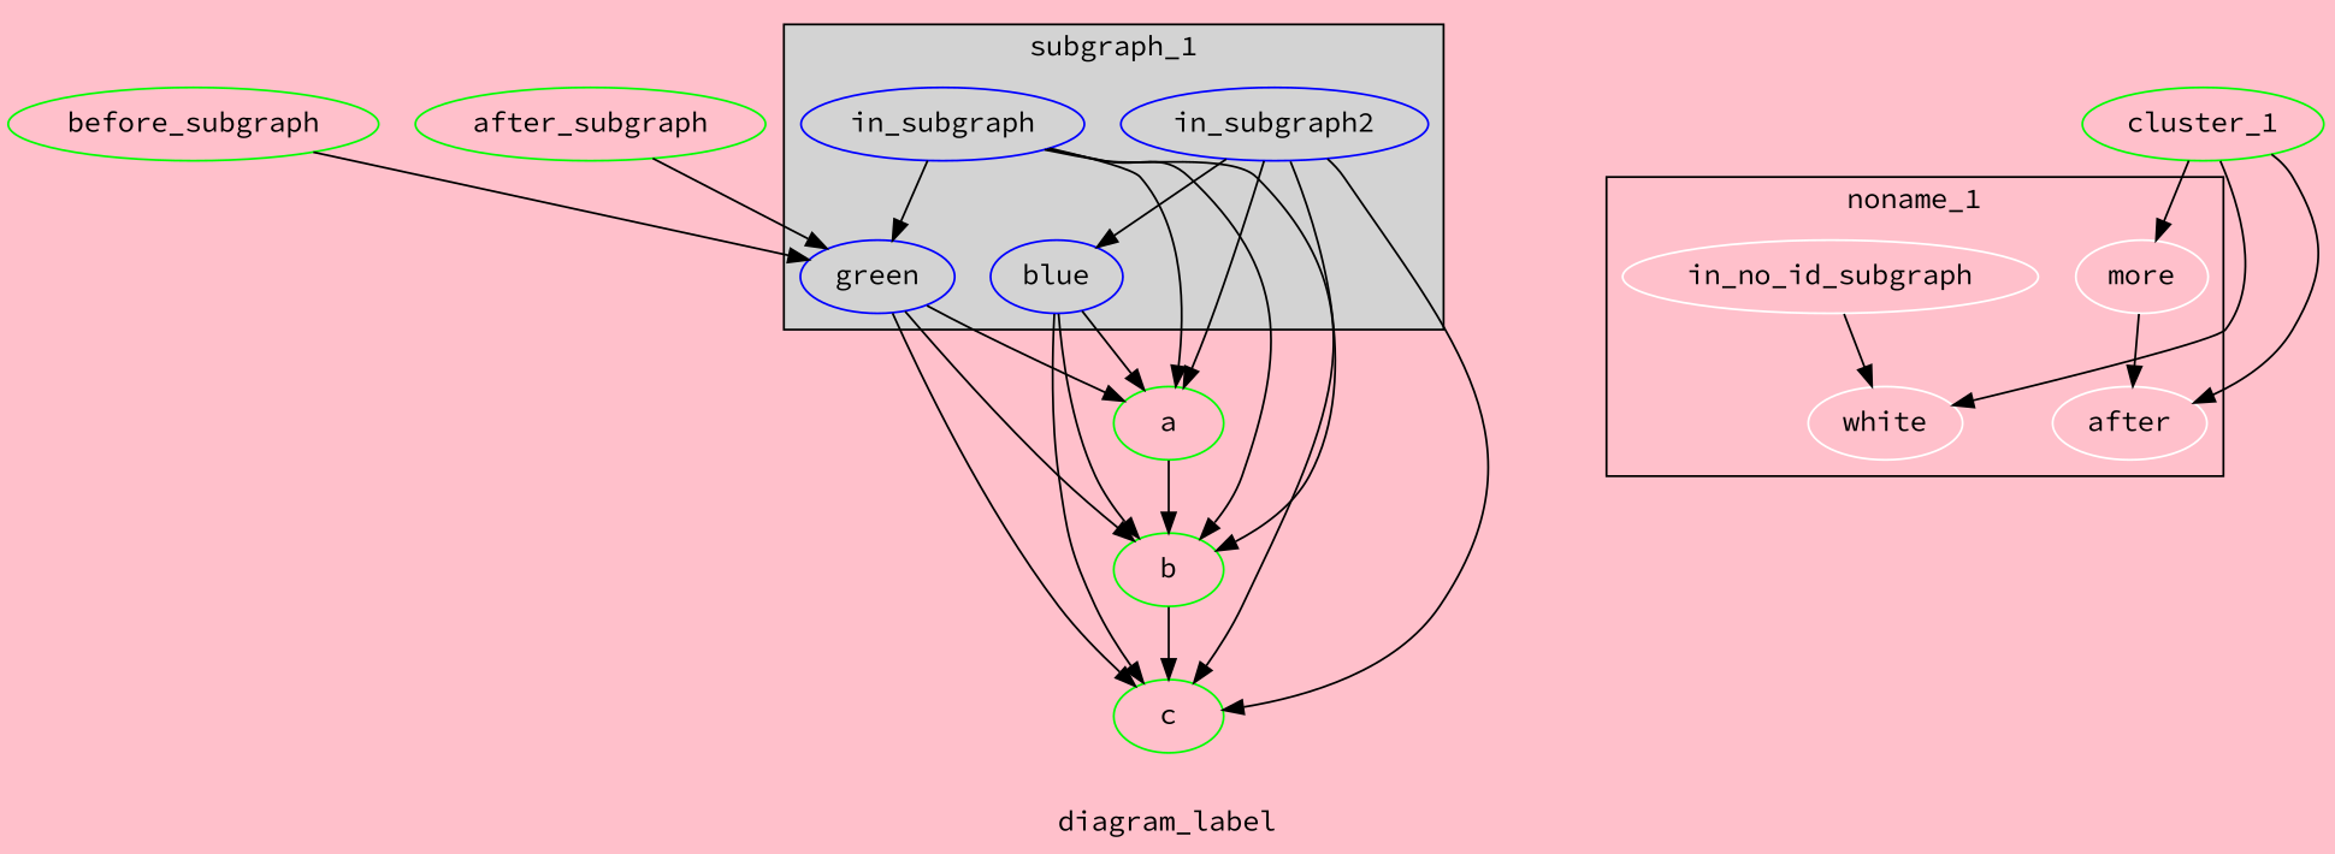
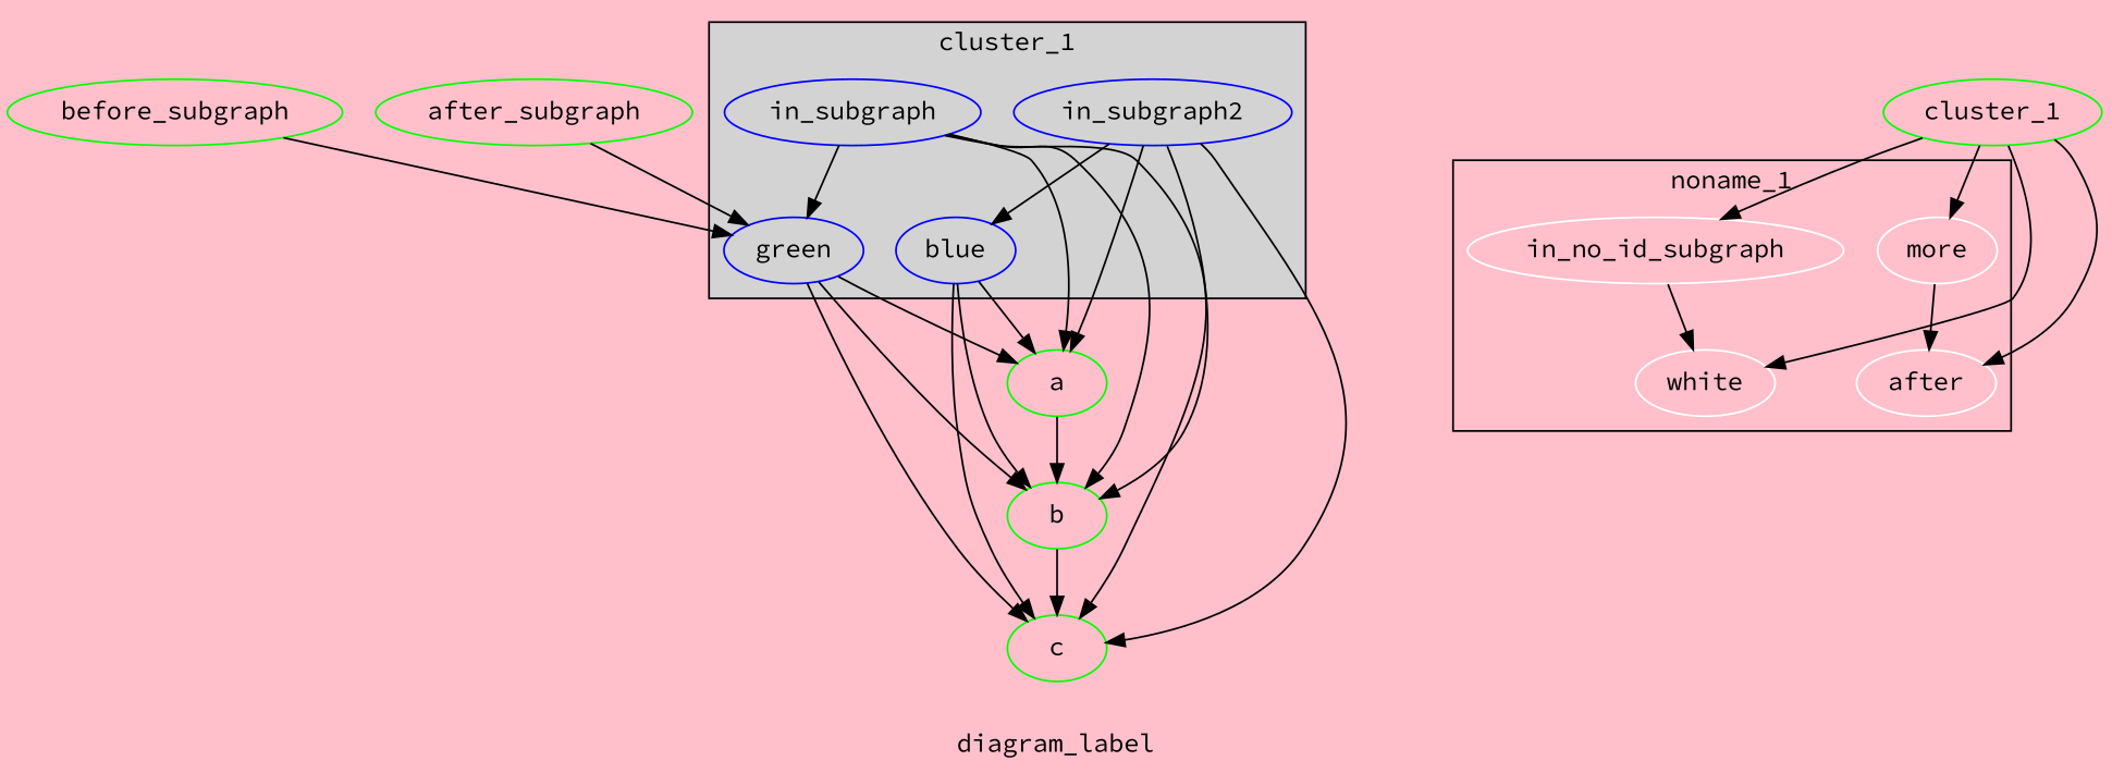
  digraph {
    bgcolor=pink
    fontname="Source Code Pro"
    label=diagram_label
    node [color=green fontname="Source Code Pro"]
    edge [fontname="Source Code Pro"]
    in_subgraph [color=blue]
    green [color=blue]
    in_subgraph2 [color=blue]
    blue [color=blue]
    a
    b
    c
    in_no_id_subgraph [color=white]
    white [color=white]
    more [color=white]
    n11 [color=white label=after]
    before_subgraph
    after_subgraph
    cluster_1
    subgraph cluster_1 {
      bgcolor=lightgrey
-     label=subgraph_1
+     label=cluster_1
      in_subgraph
      green
      in_subgraph2
      blue
    }
    subgraph sub_2 {
      a
      b
      c
    }
    subgraph cluster_3 {
      label=noname_1
      in_no_id_subgraph
      white
      more
      n11
    }
    in_subgraph -> green
    in_subgraph -> a
    in_subgraph -> b
    in_subgraph -> c
    green -> a
    green -> b
    green -> c
    in_subgraph2 -> blue
    in_subgraph2 -> a
    in_subgraph2 -> b
    in_subgraph2 -> c
    blue -> a
    blue -> b
    blue -> c
    a -> b
    b -> c
    in_no_id_subgraph -> white
    more -> n11
    before_subgraph -> green
    after_subgraph -> green
+   cluster_1 -> in_no_id_subgraph
    cluster_1 -> white
    cluster_1 -> more
    cluster_1 -> n11
  }
